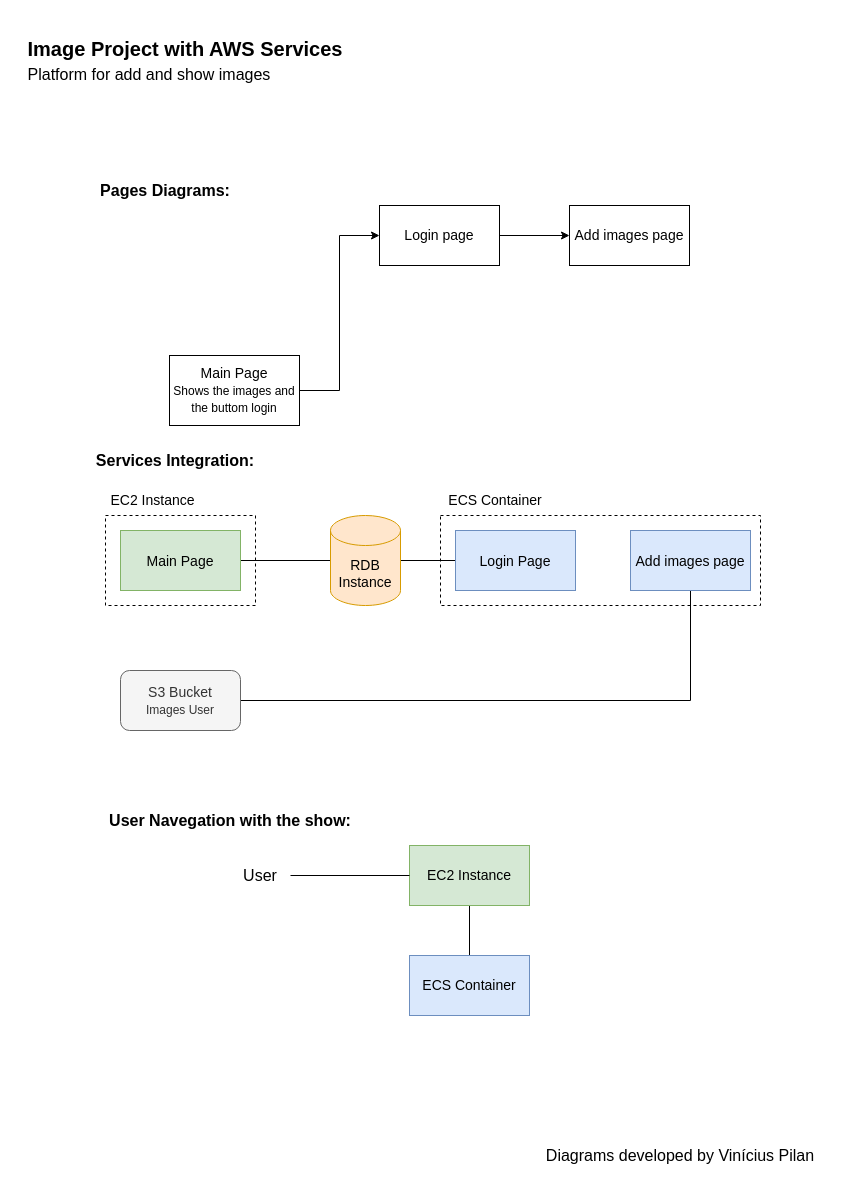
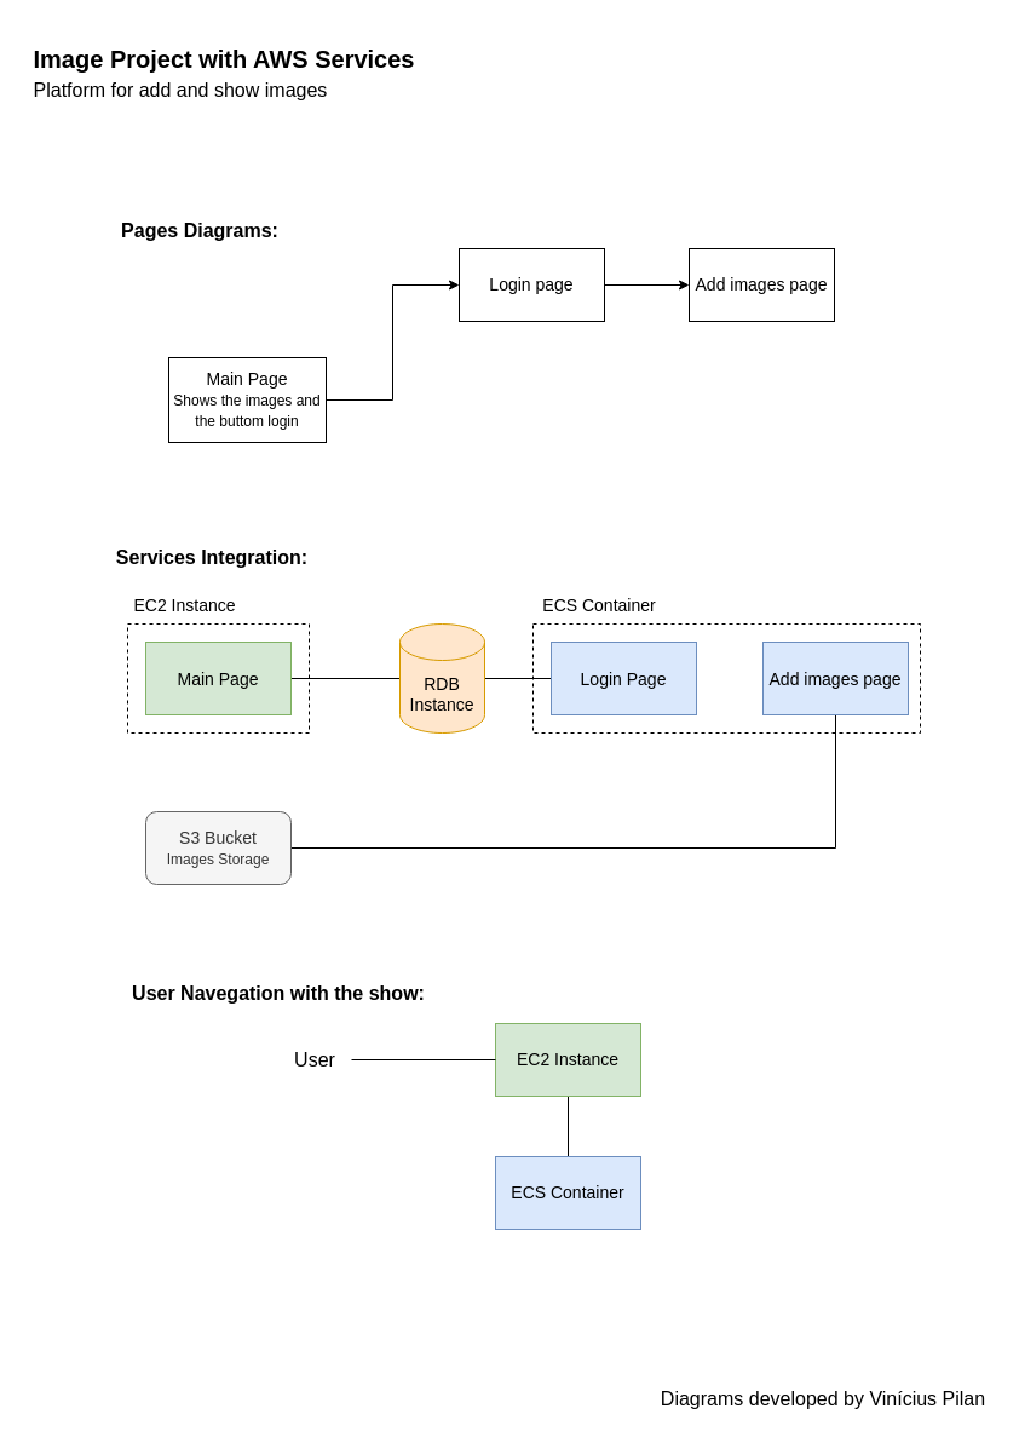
  <mxCell id="0" />
  <mxCell id="1" parent="0" />
  <mxCell id="2" value="" style="rounded=0;whiteSpace=wrap;html=1;fontSize=12;fillColor=none;dashed=1;" vertex="1" parent="1"><mxGeometry x="105" y="515" width="150" height="90" as="geometry" /></mxCell>
  <mxCell id="3" value="&lt;div style=&quot;text-align: left; font-size: 20px;&quot;&gt;&lt;span style=&quot;background-color: initial;&quot;&gt;&lt;font style=&quot;font-size: 20px;&quot;&gt;&lt;b&gt;Image Project with AWS Services&lt;/b&gt;&lt;/font&gt;&lt;/span&gt;&lt;/div&gt;&lt;div style=&quot;text-align: left; font-size: 20px;&quot;&gt;&lt;span style=&quot;background-color: initial; font-size: 16px;&quot;&gt;Platform for add and show images&lt;/span&gt;&lt;br&gt;&lt;/div&gt;" style="text;html=1;strokeColor=none;fillColor=none;align=center;verticalAlign=middle;whiteSpace=wrap;rounded=0;" vertex="1" parent="1"><mxGeometry x="20" y="20" width="330" height="80" as="geometry" /></mxCell>
  <mxCell id="4" style="edgeStyle=orthogonalEdgeStyle;rounded=0;orthogonalLoop=1;jettySize=auto;html=1;entryX=0;entryY=0.5;entryDx=0;entryDy=0;" edge="1" parent="1" source="5" target="7"><mxGeometry relative="1" as="geometry" /></mxCell>
- <mxCell id="5" value="Main Page&lt;br&gt;&lt;font style=&quot;font-size: 12px;&quot;&gt;Shows the images and the buttom login&lt;/font&gt;" style="rounded=0;whiteSpace=wrap;html=1;fontSize=14;" vertex="1" parent="1"><mxGeometry x="169" y="355" width="130" height="70" as="geometry" /></mxCell>
+ <mxCell id="5" value="Main Page&lt;br&gt;&lt;font style=&quot;font-size: 12px;&quot;&gt;Shows the images and the buttom login&lt;/font&gt;" style="rounded=0;whiteSpace=wrap;html=1;fontSize=14;" vertex="1" parent="1"><mxGeometry x="139" y="295" width="130" height="70" as="geometry" /></mxCell>
  <mxCell id="6" style="edgeStyle=orthogonalEdgeStyle;rounded=0;orthogonalLoop=1;jettySize=auto;html=1;entryX=0;entryY=0.5;entryDx=0;entryDy=0;" edge="1" parent="1" source="7" target="8"><mxGeometry relative="1" as="geometry" /></mxCell>
  <mxCell id="7" value="Login page" style="rounded=0;whiteSpace=wrap;html=1;fontSize=14;" vertex="1" parent="1"><mxGeometry x="379" y="205" width="120" height="60" as="geometry" /></mxCell>
  <mxCell id="8" value="Add images page" style="rounded=0;whiteSpace=wrap;html=1;fontSize=14;" vertex="1" parent="1"><mxGeometry x="569" y="205" width="120" height="60" as="geometry" /></mxCell>
  <mxCell id="9" style="edgeStyle=orthogonalEdgeStyle;rounded=0;orthogonalLoop=1;jettySize=auto;html=1;fontSize=12;endArrow=none;endFill=0;" edge="1" parent="1" source="10" target="18"><mxGeometry relative="1" as="geometry" /></mxCell>
  <mxCell id="10" value="&lt;font style=&quot;font-size: 14px;&quot;&gt;Main Page&lt;/font&gt;" style="rounded=0;whiteSpace=wrap;html=1;fontSize=16;fillColor=#d5e8d4;strokeColor=#82b366;" vertex="1" parent="1"><mxGeometry x="120" y="530" width="120" height="60" as="geometry" /></mxCell>
  <mxCell id="11" value="&lt;font style=&quot;font-size: 14px;&quot;&gt;EC2 Instance&lt;/font&gt;" style="text;html=1;strokeColor=none;fillColor=none;align=center;verticalAlign=middle;whiteSpace=wrap;rounded=0;fontSize=12;" vertex="1" parent="1"><mxGeometry x="105" y="485" width="95" height="30" as="geometry" /></mxCell>
  <mxCell id="12" value="" style="rounded=0;whiteSpace=wrap;html=1;fontSize=12;fillColor=none;dashed=1;" vertex="1" parent="1"><mxGeometry x="440" y="515" width="320" height="90" as="geometry" /></mxCell>
  <mxCell id="13" style="edgeStyle=orthogonalEdgeStyle;rounded=0;orthogonalLoop=1;jettySize=auto;html=1;entryX=1;entryY=0.5;entryDx=0;entryDy=0;entryPerimeter=0;fontSize=12;endArrow=none;endFill=0;" edge="1" parent="1" source="14" target="18"><mxGeometry relative="1" as="geometry" /></mxCell>
  <mxCell id="14" value="&lt;font style=&quot;font-size: 14px;&quot;&gt;Login Page&lt;/font&gt;" style="rounded=0;whiteSpace=wrap;html=1;fontSize=16;fillColor=#dae8fc;strokeColor=#6c8ebf;" vertex="1" parent="1"><mxGeometry x="455" y="530" width="120" height="60" as="geometry" /></mxCell>
  <mxCell id="15" value="&lt;font style=&quot;font-size: 14px;&quot;&gt;ECS Container&lt;/font&gt;" style="text;html=1;strokeColor=none;fillColor=none;align=center;verticalAlign=middle;whiteSpace=wrap;rounded=0;fontSize=12;" vertex="1" parent="1"><mxGeometry x="440" y="485" width="110" height="30" as="geometry" /></mxCell>
  <mxCell id="16" style="edgeStyle=orthogonalEdgeStyle;rounded=0;orthogonalLoop=1;jettySize=auto;html=1;entryX=1;entryY=0.5;entryDx=0;entryDy=0;fontSize=12;endArrow=none;endFill=0;" edge="1" parent="1" source="17" target="19"><mxGeometry relative="1" as="geometry"><Array as="points"><mxPoint x="690" y="700" /></Array></mxGeometry></mxCell>
  <mxCell id="17" value="&lt;font style=&quot;font-size: 14px;&quot;&gt;Add images page&lt;/font&gt;" style="rounded=0;whiteSpace=wrap;html=1;fontSize=16;fillColor=#dae8fc;strokeColor=#6c8ebf;" vertex="1" parent="1"><mxGeometry x="630" y="530" width="120" height="60" as="geometry" /></mxCell>
  <mxCell id="18" value="RDB Instance" style="shape=cylinder3;whiteSpace=wrap;html=1;boundedLbl=1;backgroundOutline=1;size=15;fontSize=14;fillColor=#ffe6cc;strokeColor=#d79b00;" vertex="1" parent="1"><mxGeometry x="330" y="515" width="70" height="90" as="geometry" /></mxCell>
- <mxCell id="19" value="S3 Bucket&lt;br&gt;&lt;font style=&quot;font-size: 12px;&quot;&gt;Images User&lt;/font&gt;" style="rounded=1;whiteSpace=wrap;html=1;fontSize=14;fillColor=#f5f5f5;fontColor=#333333;strokeColor=#666666;" vertex="1" parent="1"><mxGeometry x="120" y="670" width="120" height="60" as="geometry" /></mxCell>
+ <mxCell id="19" value="S3 Bucket&lt;br&gt;&lt;font style=&quot;font-size: 12px;&quot;&gt;Images Storage&lt;/font&gt;" style="rounded=1;whiteSpace=wrap;html=1;fontSize=14;fillColor=#f5f5f5;fontColor=#333333;strokeColor=#666666;" vertex="1" parent="1"><mxGeometry x="120" y="670" width="120" height="60" as="geometry" /></mxCell>
  <mxCell id="20" style="edgeStyle=orthogonalEdgeStyle;rounded=0;orthogonalLoop=1;jettySize=auto;html=1;entryX=0.5;entryY=0;entryDx=0;entryDy=0;fontSize=12;endArrow=none;endFill=0;" edge="1" parent="1" source="21" target="22"><mxGeometry relative="1" as="geometry" /></mxCell>
  <mxCell id="21" value="&lt;font style=&quot;font-size: 14px;&quot;&gt;EC2 Instance&lt;/font&gt;" style="rounded=0;whiteSpace=wrap;html=1;fontSize=12;fillColor=#d5e8d4;strokeColor=#82b366;" vertex="1" parent="1"><mxGeometry x="409" y="845" width="120" height="60" as="geometry" /></mxCell>
  <mxCell id="22" value="&lt;font style=&quot;font-size: 14px;&quot;&gt;ECS Container&lt;/font&gt;" style="rounded=0;whiteSpace=wrap;html=1;fontSize=12;fillColor=#dae8fc;strokeColor=#6c8ebf;" vertex="1" parent="1"><mxGeometry x="409" y="955" width="120" height="60" as="geometry" /></mxCell>
  <mxCell id="23" style="edgeStyle=orthogonalEdgeStyle;rounded=0;orthogonalLoop=1;jettySize=auto;html=1;entryX=0;entryY=0.5;entryDx=0;entryDy=0;fontSize=16;endArrow=none;endFill=0;" edge="1" parent="1" source="24" target="21"><mxGeometry relative="1" as="geometry" /></mxCell>
  <mxCell id="24" value="&lt;font style=&quot;font-size: 16px;&quot;&gt;User&lt;/font&gt;" style="text;html=1;strokeColor=none;fillColor=none;align=center;verticalAlign=middle;whiteSpace=wrap;rounded=0;fontSize=12;" vertex="1" parent="1"><mxGeometry x="230" y="860" width="60" height="30" as="geometry" /></mxCell>
  <mxCell id="25" value="&lt;b&gt;Pages Diagrams:&lt;/b&gt;" style="text;html=1;strokeColor=none;fillColor=none;align=center;verticalAlign=middle;whiteSpace=wrap;rounded=0;fontSize=16;" vertex="1" parent="1"><mxGeometry x="90" y="175" width="150" height="30" as="geometry" /></mxCell>
  <mxCell id="26" value="&lt;b&gt;Services Integration:&lt;/b&gt;" style="text;html=1;strokeColor=none;fillColor=none;align=center;verticalAlign=middle;whiteSpace=wrap;rounded=0;fontSize=16;" vertex="1" parent="1"><mxGeometry x="90" y="445" width="170" height="30" as="geometry" /></mxCell>
  <mxCell id="27" value="&lt;b&gt;User Navegation with the show:&lt;/b&gt;" style="text;html=1;strokeColor=none;fillColor=none;align=center;verticalAlign=middle;whiteSpace=wrap;rounded=0;fontSize=16;" vertex="1" parent="1"><mxGeometry x="90" y="805" width="280" height="30" as="geometry" /></mxCell>
  <mxCell id="28" value="Diagrams developed by Vinícius Pilan" style="text;html=1;strokeColor=none;fillColor=none;align=center;verticalAlign=middle;whiteSpace=wrap;rounded=0;fontSize=16;" vertex="1" parent="1"><mxGeometry x="540" y="1140" width="280" height="30" as="geometry" /></mxCell>
